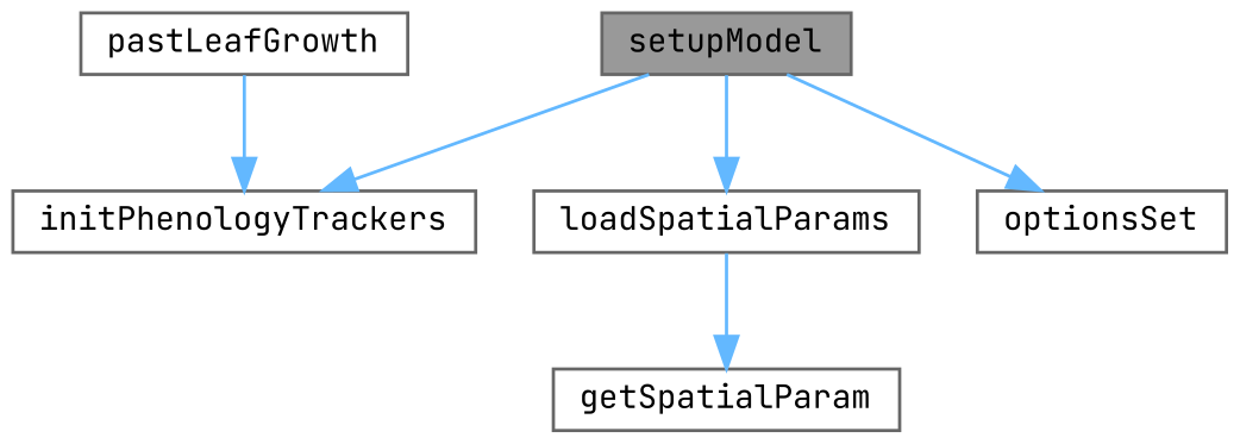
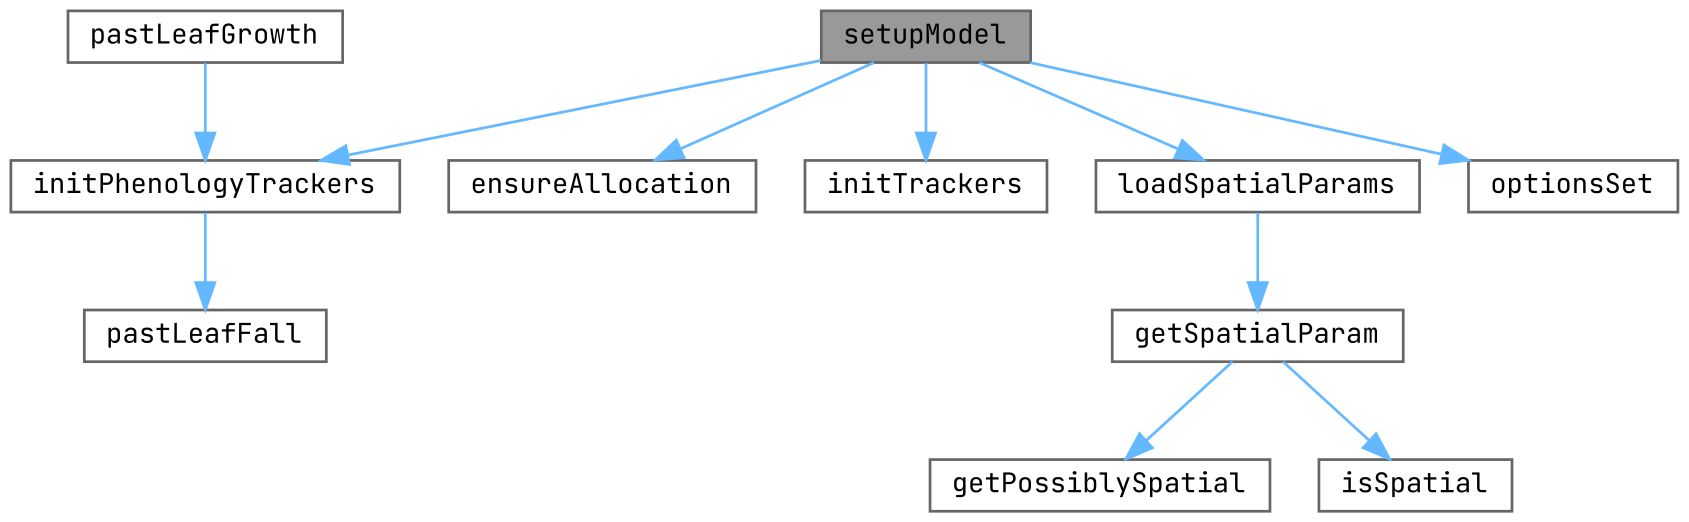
  digraph {
    fontname="JetBrains Mono"
    rankdir=TB
    node [color=grey40 fillcolor=white fontname="JetBrains Mono" fontsize=10 shape=box style=filled]
    edge [color=steelblue1 fontname="JetBrains Mono" fontsize=10 labelfontname=Helvetica labelfontsize=10 style=solid]
    n1 [color=gray40 fillcolor=grey60 fontcolor=black height=0.2 label=setupModel width=0.4]
+   n2 [height=0.2 label=ensureAllocation width=0.4]
    n3 [height=0.2 label=initPhenologyTrackers width=0.4]
+   n4 [height=0.2 label=initTrackers width=0.4]
    n5 [height=0.2 label=loadSpatialParams width=0.4]
    n6 [height=0.2 label=optionsSet width=0.4]
+   n7 [height=0.2 label=pastLeafFall width=0.4]
    n8 [height=0.2 label=getSpatialParam width=0.4]
    n9 [height=0.2 label=pastLeafGrowth width=0.4]
+   n10 [height=0.2 label=getPossiblySpatial width=0.4]
+   n11 [height=0.2 label=isSpatial width=0.4]
+   n1 -> n2
    n1 -> n3
+   n1 -> n4
    n1 -> n5
    n1 -> n6
+   n3 -> n7
    n5 -> n8
+   n8 -> n10
+   n8 -> n11
    n9 -> n3
  }
